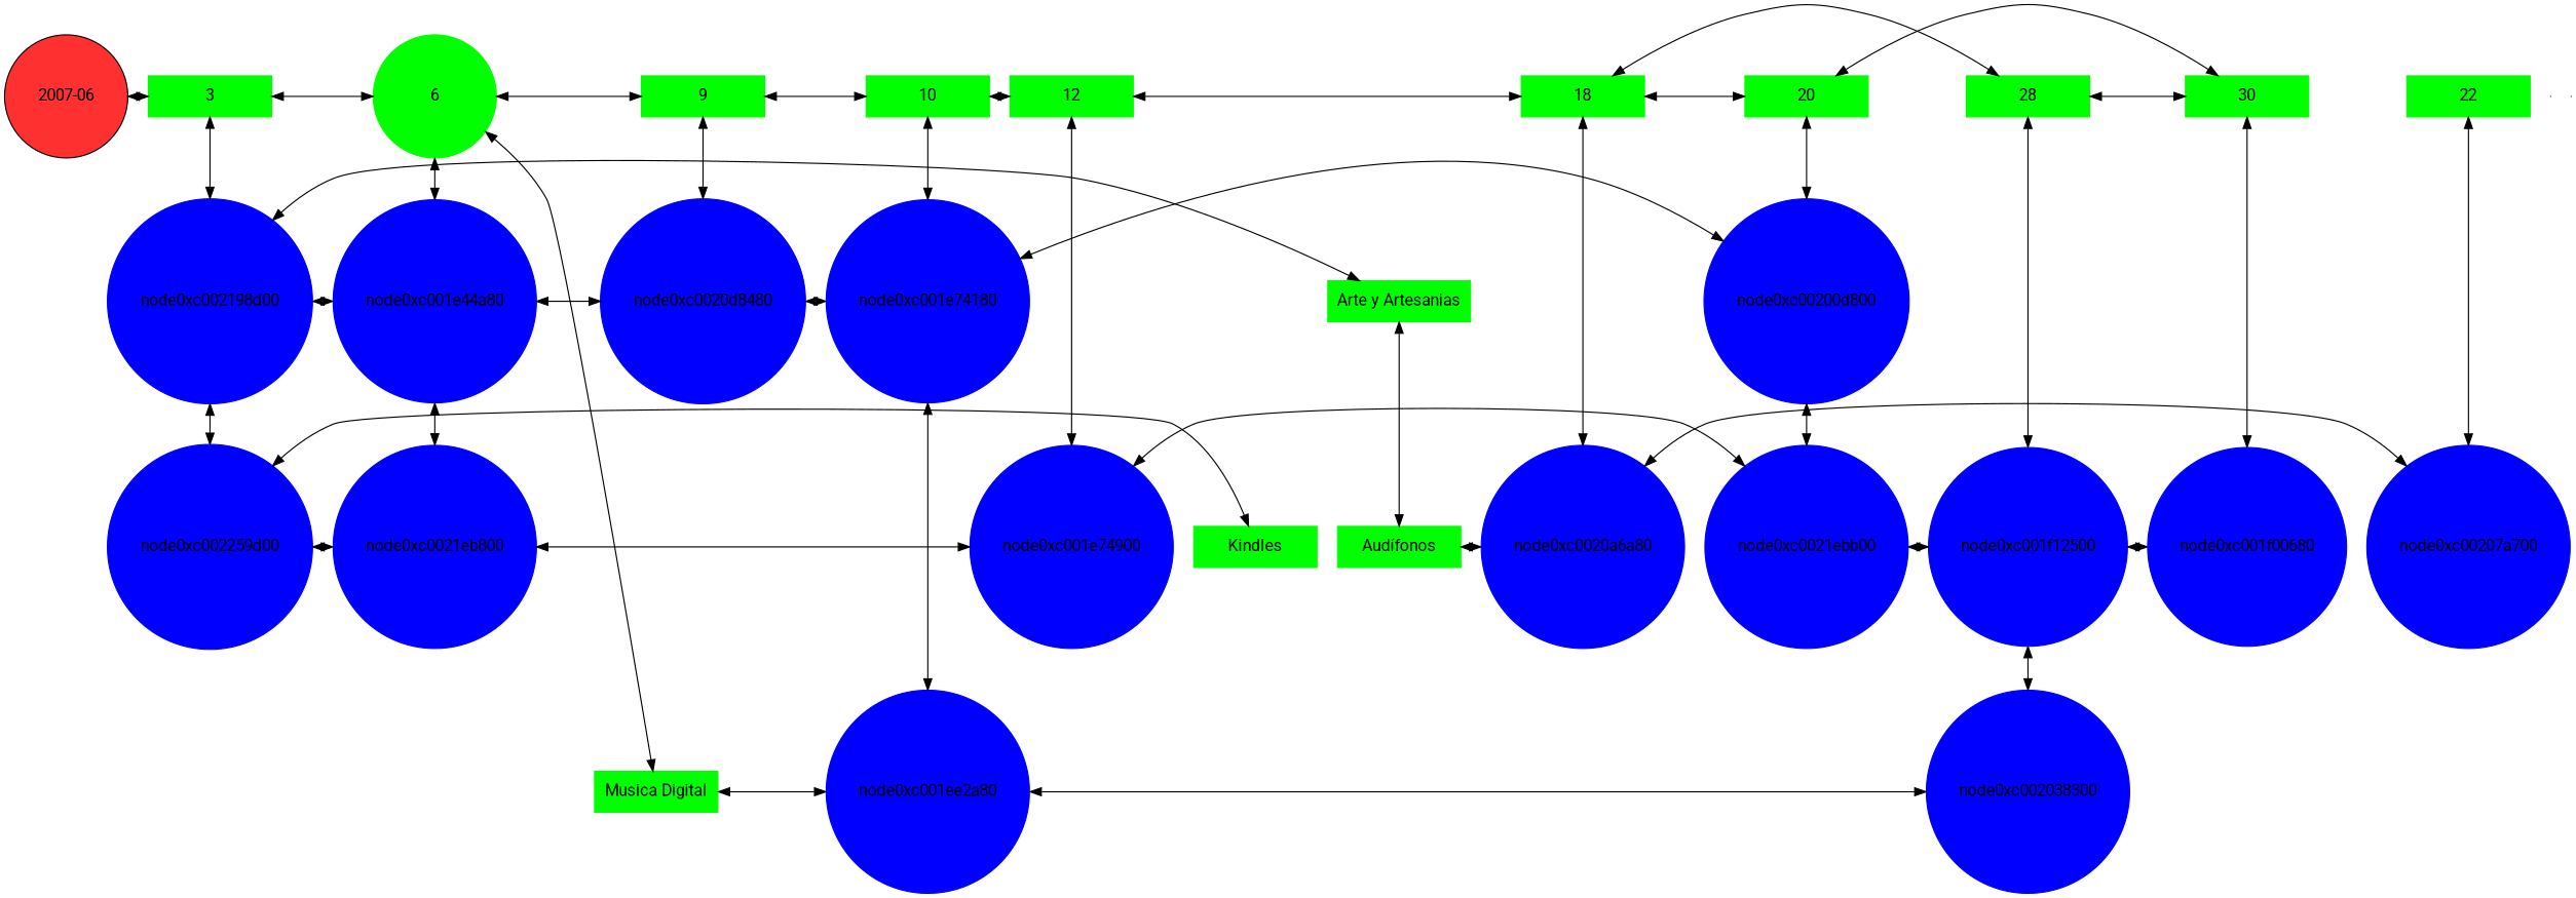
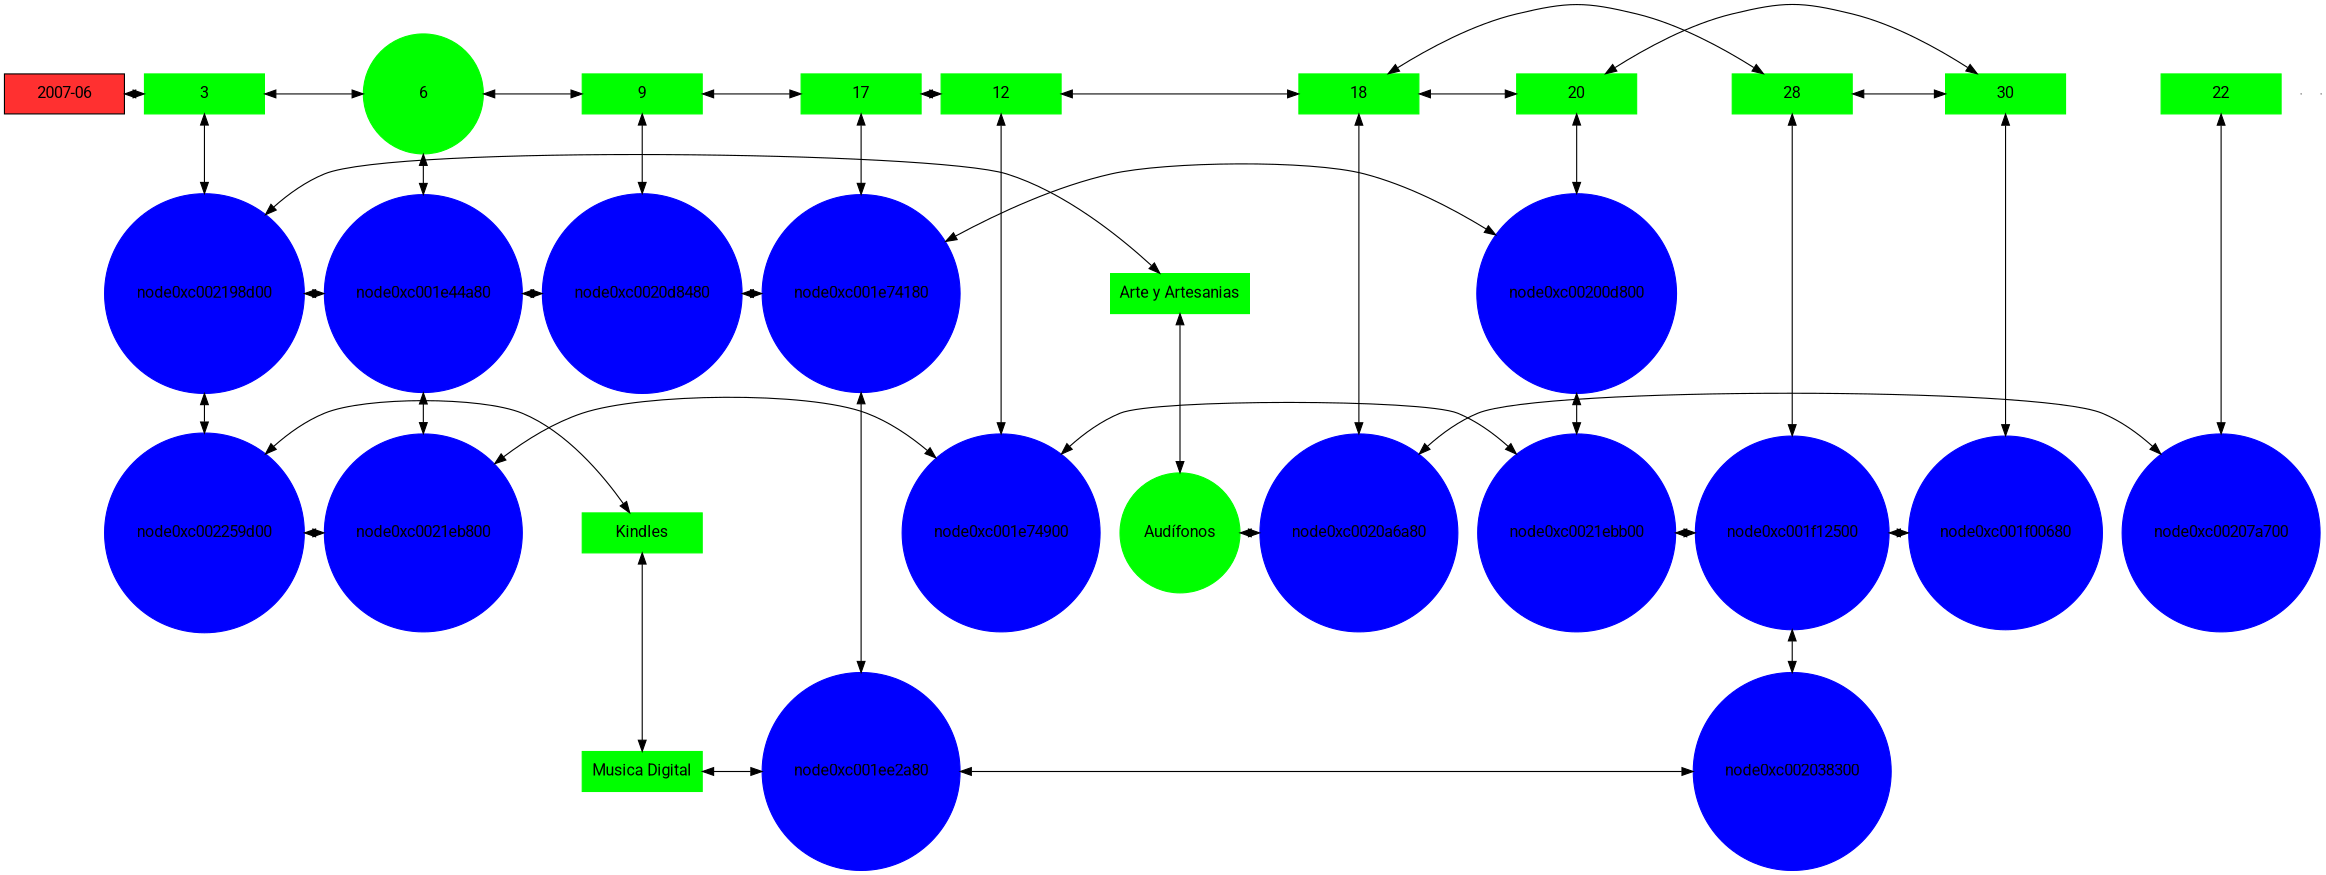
  digraph {
    fontname=Roboto
    node [fontname=Roboto group=1 shape=circle style=filled color=blue]
    edge [dir=both fontname=Roboto]
-   n1 [fillcolor=firebrick1 label="2007-06" width=1.5 color=""]
+   n1 [fillcolor=firebrick1 label="2007-06" shape=box width=1.5 color=""]
    n2 [color=green group=4 label=3 shape=box width=1.5]
    n3 [color=green group=6 label=6 width=1.5]
    n4 [color=green group=9 label=9 shape=box width=1.5]
-   n5 [color=green group=10 label=10 shape=box width=1.5]
+   n5 [color=green group=10 label=17 shape=box width=1.5]
    node0xc0021eb800 [group=6 width=0.5]
    node0xc001e74900 [group=12 width=0.5]
    n8 [color=green group=12 label=12 shape=box width=1.5]
    n9 [color=green group=18 label=18 shape=box width=1.5]
    n10 [color=green group=20 label=20 shape=box width=1.5]
    n11 [color=green group=22 label=22 shape=box width=1.5]
    n12 [color=green group=28 label=28 shape=box width=1.5]
    n13 [color=green group=30 label=30 shape=box width=1.5]
    n14 [color=green label="Arte y Artesanias" shape=box width=1.5]
    node0xc002198d00 [group=4 width=0.5]
    node0xc001e44a80 [group=6 width=0.5]
    node0xc0020d8480 [group=9 width=0.5]
    node0xc001e74180 [group=10 width=0.5]
    node0xc00200d800 [group=20 width=0.5]
-   n20 [color=green label="Audífonos" shape=box width=1.5]
+   n20 [color=green label="Audífonos" width=1.5]
    node0xc0020a6a80 [group=18 width=0.5]
    node0xc00207a700 [group=22 width=0.5]
    n23 [color=green label=Kindles shape=box width=1.5]
    node0xc002259d00 [group=4 width=0.5]
    node0xc0021ebb00 [group=20 width=0.5]
    node0xc001f12500 [group=28 width=0.5]
    node0xc001f00680 [group=30 width=0.5]
    n28 [color=green label="Musica Digital" shape=box width=1.5]
    node0xc001ee2a80 [group=10 width=0.5]
    node0xc002038300 [group=28 width=0.5]
    e0 [shape=point width=0 group="" style="" color=""]
    e1 [shape=point width=0 group="" style="" color=""]
    subgraph sub_1 {
      rank=same
      n1
      n2
    }
    subgraph sub_2 {
      rank=same
      n2
      n3
    }
    subgraph sub_3 {
      rank=same
      n3
      n4
    }
    subgraph sub_4 {
      rank=same
      n4
      n5
    }
    subgraph sub_5 {
      rank=same
      node0xc0021eb800
      node0xc001e74900
    }
    subgraph sub_6 {
      rank=same
      n5
      n8
    }
    subgraph sub_7 {
      rank=same
      n8
      n9
    }
    subgraph sub_8 {
      rank=same
      n9
      n10
    }
    subgraph sub_9 {
      rank=same
      n10
      n11
    }
    subgraph sub_10 {
      rank=same
      n11
      n12
    }
    subgraph sub_11 {
      rank=same
      n12
      n13
    }
    subgraph sub_12 {
      rank=same
      n14
      node0xc002198d00
    }
    subgraph sub_13 {
      rank=same
      node0xc002198d00
      node0xc001e44a80
    }
    subgraph sub_14 {
      rank=same
      node0xc001e44a80
      node0xc0020d8480
    }
    subgraph sub_15 {
      rank=same
      node0xc0020d8480
      node0xc001e74180
    }
    subgraph sub_16 {
      rank=same
      node0xc001e74180
      node0xc00200d800
    }
    subgraph sub_17 {
      rank=same
      n20
      node0xc0020a6a80
    }
    subgraph sub_18 {
      rank=same
      node0xc0020a6a80
      node0xc00207a700
    }
    subgraph sub_19 {
      rank=same
      n23
      node0xc002259d00
    }
    subgraph sub_20 {
      rank=same
      node0xc0021eb800
      node0xc002259d00
    }
    subgraph sub_21 {
      rank=same
      node0xc001e74900
      node0xc0021ebb00
    }
    subgraph sub_22 {
      rank=same
      node0xc0021ebb00
      node0xc001f12500
    }
    subgraph sub_23 {
      rank=same
      node0xc001f12500
      node0xc001f00680
    }
    subgraph sub_24 {
      rank=same
      n28
      node0xc001ee2a80
    }
    subgraph sub_25 {
      rank=same
      node0xc001ee2a80
      node0xc002038300
    }
    n1 -> n2
    n2 -> n3
    n2 -> node0xc002198d00
    n3 -> n4
    n3 -> node0xc001e44a80
    n4 -> n5
    n4 -> node0xc0020d8480
    n5 -> n8
    n5 -> node0xc001e74180
    node0xc0021eb800 -> node0xc001e74900
    node0xc001e74900 -> node0xc0021ebb00
    n8 -> node0xc001e74900
    n8 -> n9
    n9 -> n10
    n9 -> n12
    n9 -> node0xc0020a6a80
    n10 -> n13
    n10 -> node0xc00200d800
    n11 -> node0xc00207a700
    n12 -> n13
    n12 -> node0xc001f12500
    n13 -> node0xc001f00680
    n14 -> node0xc002198d00
    n14 -> n20
    node0xc002198d00 -> node0xc001e44a80
    node0xc002198d00 -> node0xc002259d00
    node0xc001e44a80 -> node0xc0021eb800
    node0xc001e44a80 -> node0xc0020d8480
    node0xc0020d8480 -> node0xc001e74180
    node0xc001e74180 -> node0xc00200d800
    node0xc001e74180 -> node0xc001ee2a80
    node0xc00200d800 -> node0xc0021ebb00
    n20 -> node0xc0020a6a80
    node0xc0020a6a80 -> node0xc00207a700
    n23 -> node0xc002259d00
-   n3 -> n28
+   n23 -> n28
    node0xc002259d00 -> node0xc0021eb800
    node0xc0021ebb00 -> node0xc001f12500
    node0xc001f12500 -> node0xc001f00680
    node0xc001f12500 -> node0xc002038300
    n28 -> node0xc001ee2a80
    node0xc001ee2a80 -> node0xc002038300
  }
